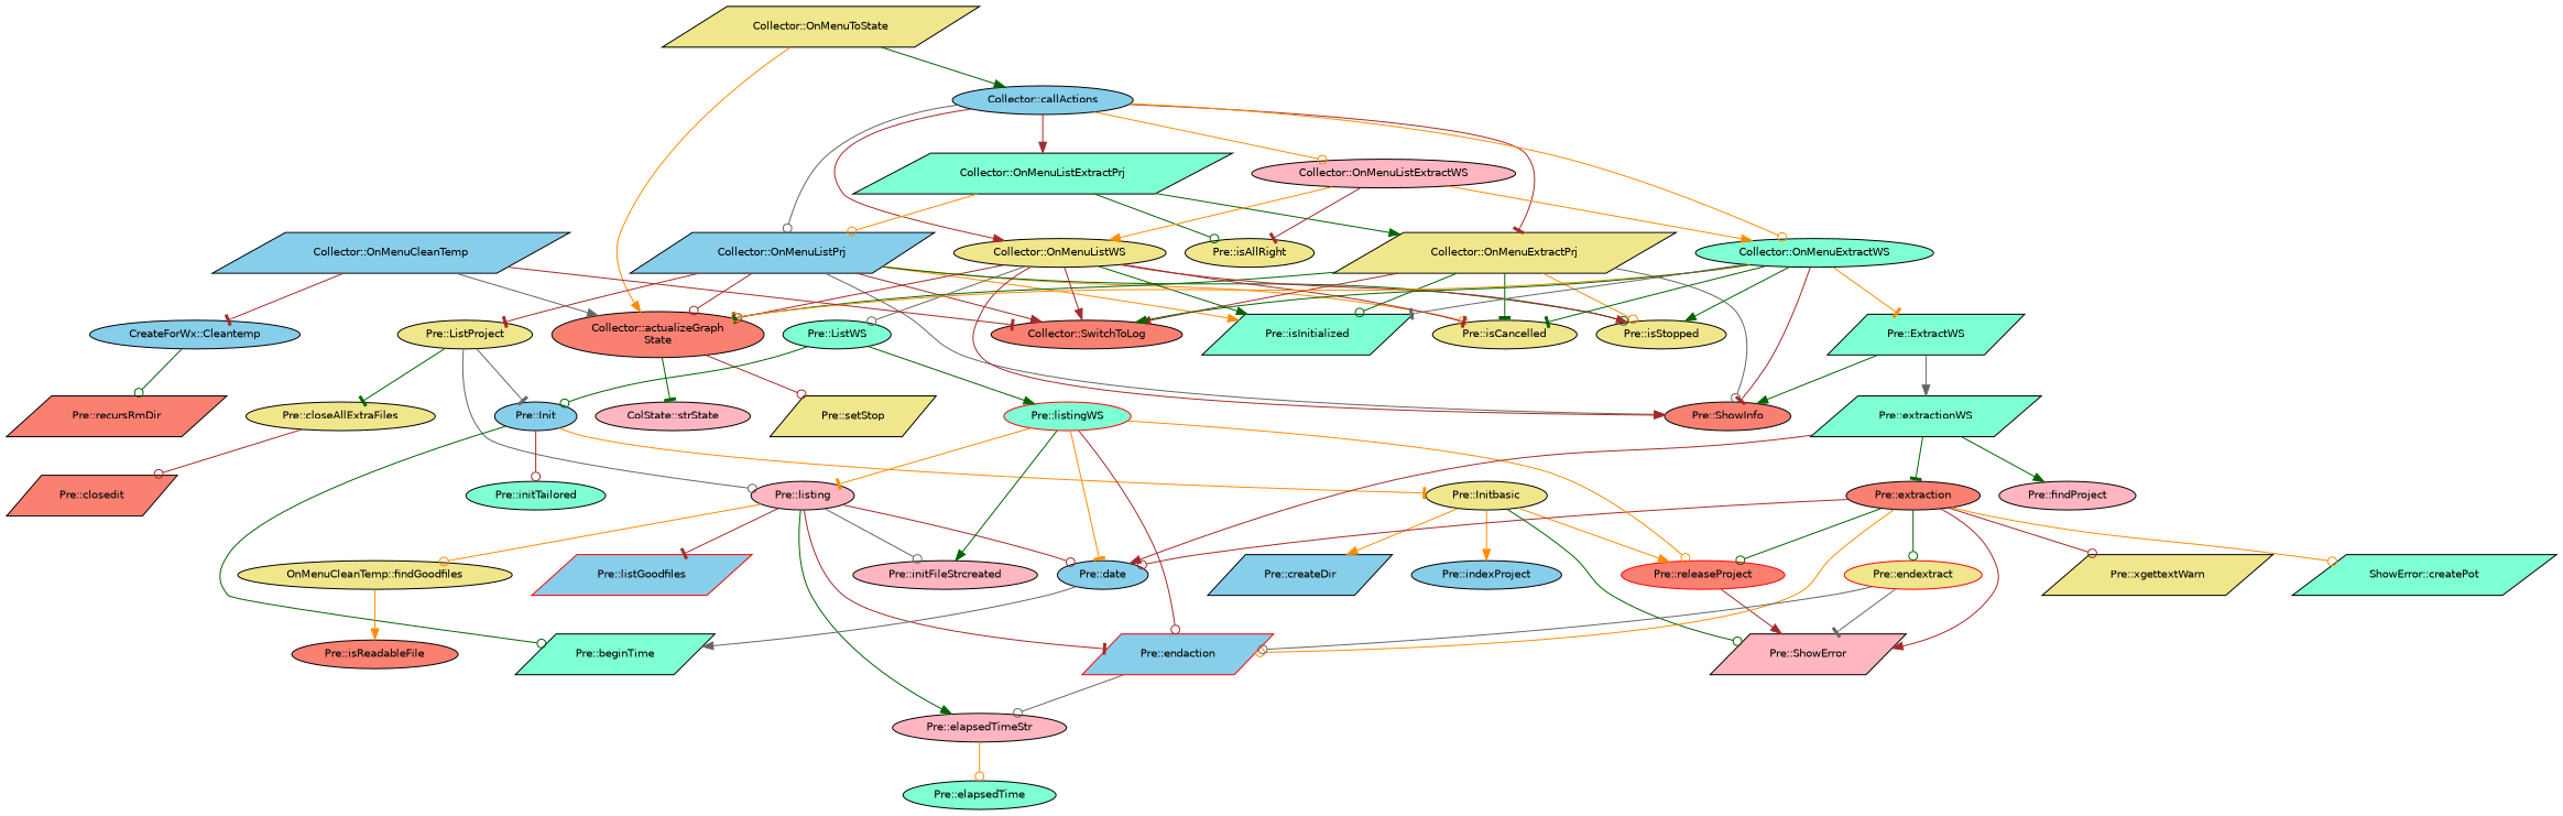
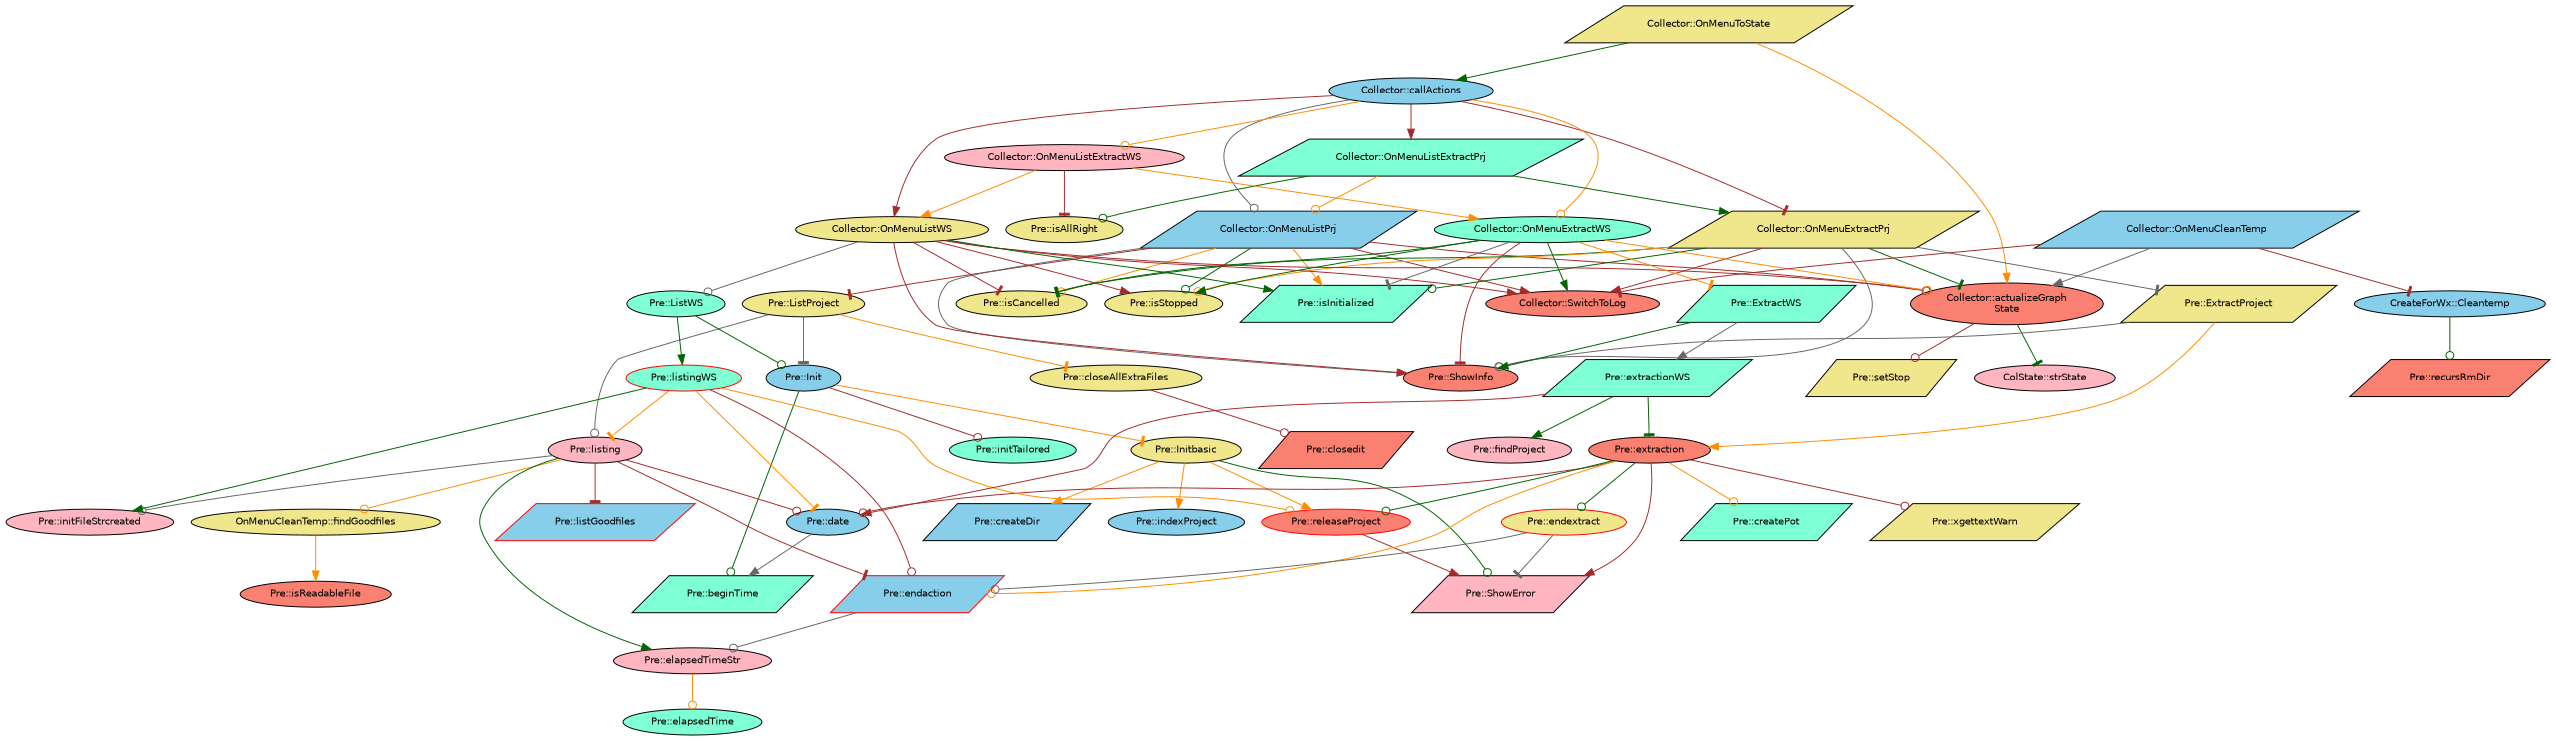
  digraph {
    rankdir=TB
    node [color=black fillcolor=khaki fontname=Helvetica fontsize=10 shape=ellipse style=filled]
    edge [arrowhead=odot color=brown fontname=Helvetica fontsize=10 labelfontname=Helvetica labelfontsize=10 style=solid]
    n1 [fontcolor=black height=0.2 label="Collector::OnMenuToState" shape=parallelogram width=0.4]
    n2 [fillcolor=salmon height=0.2 label="Collector::actualizeGraph\lState" width=0.4]
    n3 [fillcolor=skyblue height=0.2 label="Collector::callActions" width=0.4]
    n4 [fillcolor=lightpink height=0.2 label="ColState::strState" width=0.4]
    n5 [height=0.2 label="Pre::setStop" shape=parallelogram width=0.4]
    n6 [fillcolor=skyblue height=0.2 label="Collector::OnMenuListPrj" shape=parallelogram width=0.4]
    n7 [height=0.2 label="Collector::OnMenuExtractPrj" shape=parallelogram width=0.4]
    n8 [fillcolor=aquamarine height=0.2 label="Collector::OnMenuListExtractPrj" shape=parallelogram width=0.4]
    n9 [height=0.2 label="Collector::OnMenuListWS" width=0.4]
    n10 [fillcolor=aquamarine height=0.2 label="Collector::OnMenuExtractWS" width=0.4]
    n11 [fillcolor=lightpink height=0.2 label="Collector::OnMenuListExtractWS" width=0.4]
    n12 [fillcolor=skyblue height=0.2 label="Collector::OnMenuCleanTemp" shape=parallelogram width=0.4]
    n13 [fillcolor=salmon height=0.2 label="Collector::SwitchToLog" width=0.4]
    n14 [fillcolor=skyblue height=0.2 label="CreateForWx::Cleantemp" width=0.4]
    n15 [height=0.2 label="Pre::ListProject" width=0.4]
    n16 [fillcolor=aquamarine height=0.2 label="Pre::isInitialized" shape=parallelogram width=0.4]
    n17 [height=0.2 label="Pre::isCancelled" width=0.4]
    n18 [height=0.2 label="Pre::isStopped" width=0.4]
    n19 [fillcolor=salmon height=0.2 label="Pre::ShowInfo" width=0.4]
+   n20 [height=0.2 label="Pre::ExtractProject" shape=parallelogram width=0.4]
    n21 [height=0.2 label="Pre::isAllRight" width=0.4]
    n22 [fillcolor=aquamarine height=0.2 label="Pre::ListWS" width=0.4]
    n23 [fillcolor=aquamarine height=0.2 label="Pre::ExtractWS" shape=parallelogram width=0.4]
    n24 [fillcolor=salmon height=0.2 label="Pre::recursRmDir" shape=parallelogram width=0.4]
    n25 [fillcolor=skyblue height=0.2 label="Pre::Init" width=0.4]
    n26 [height=0.2 label="Pre::closeAllExtraFiles" width=0.4]
    n27 [fillcolor=lightpink height=0.2 label="Pre::listing" width=0.4]
    n28 [height=0.2 label="Pre::Initbasic" width=0.4]
    n29 [fillcolor=aquamarine height=0.2 label="Pre::initTailored" width=0.4]
    n30 [fillcolor=aquamarine height=0.2 label="Pre::beginTime" shape=parallelogram width=0.4]
    n31 [fillcolor=salmon height=0.2 label="Pre::closedit" shape=parallelogram width=0.4]
    n32 [fillcolor=lightpink height=0.2 label="Pre::initFileStrcreated" width=0.4]
    n33 [fillcolor=skyblue height=0.2 label="Pre::date" width=0.4]
    n34 [height=0.2 label="OnMenuCleanTemp::findGoodfiles" width=0.4]
    n35 [fillcolor=lightpink height=0.2 label="Pre::elapsedTimeStr" width=0.4]
    n36 [color=red fillcolor=skyblue height=0.2 label="Pre::listGoodfiles" shape=parallelogram width=0.4]
    n37 [color=red fillcolor=skyblue height=0.2 label="Pre::endaction" shape=parallelogram width=0.4]
    n38 [fillcolor=lightpink height=0.2 label="Pre::ShowError" shape=parallelogram width=0.4]
    n39 [fillcolor=skyblue height=0.2 label="Pre::indexProject" width=0.4]
    n40 [color=red fillcolor=salmon height=0.2 label="Pre::releaseProject" width=0.4]
    n41 [fillcolor=skyblue height=0.2 label="Pre::createDir" shape=parallelogram width=0.4]
    n42 [fillcolor=salmon height=0.2 label="Pre::isReadableFile" width=0.4]
    n43 [fillcolor=aquamarine height=0.2 label="Pre::elapsedTime" width=0.4]
    n44 [fillcolor=salmon height=0.2 label="Pre::extraction" width=0.4]
-   n45 [fillcolor=aquamarine height=0.2 label="ShowError::createPot" shape=parallelogram width=0.4]
+   n45 [fillcolor=aquamarine height=0.2 label="Pre::createPot" shape=parallelogram width=0.4]
    n46 [height=0.2 label="Pre::xgettextWarn" shape=parallelogram width=0.4]
    n47 [color=red height=0.2 label="Pre::endextract" width=0.4]
    n48 [color=red fillcolor=aquamarine height=0.2 label="Pre::listingWS" width=0.4]
    n49 [fillcolor=aquamarine height=0.2 label="Pre::extractionWS" shape=parallelogram width=0.4]
    n50 [fillcolor=lightpink height=0.2 label="Pre::findProject" width=0.4]
    n1 -> n2 [arrowhead=normal color=darkorange]
    n1 -> n3 [arrowhead=normal color=darkgreen]
    n2 -> n4 [arrowhead=tee color=darkgreen]
    n2 -> n5
    n3 -> n6 [color=gray40]
    n3 -> n7 [arrowhead=tee]
    n3 -> n8 [arrowhead=normal]
    n3 -> n9 [arrowhead=normal]
    n3 -> n10 [color=darkorange]
    n3 -> n11 [color=darkorange]
    n6 -> n2
    n6 -> n13 [arrowhead=normal]
    n6 -> n15 [arrowhead=tee]
    n6 -> n16 [arrowhead=normal color=darkorange]
    n6 -> n17 [color=darkorange]
    n6 -> n18 [color=darkgreen]
    n6 -> n19 [arrowhead=normal color=gray40]
    n7 -> n2 [arrowhead=tee color=darkgreen]
    n7 -> n13 [arrowhead=normal]
    n7 -> n16 [color=darkgreen]
    n7 -> n17 [arrowhead=tee color=darkgreen]
    n7 -> n18 [color=darkorange]
    n7 -> n19 [color=gray40]
+   n7 -> n20 [arrowhead=tee color=gray40]
    n8 -> n6 [color=darkorange]
    n8 -> n7 [arrowhead=normal color=darkgreen]
    n8 -> n21 [color=darkgreen]
    n9 -> n2
    n9 -> n13 [arrowhead=normal]
    n9 -> n16 [arrowhead=normal color=darkgreen]
    n9 -> n17 [arrowhead=tee]
    n9 -> n18 [arrowhead=normal]
    n9 -> n19 [arrowhead=normal]
    n9 -> n22 [color=gray40]
    n10 -> n2 [color=darkorange]
    n10 -> n13 [arrowhead=normal color=darkgreen]
    n10 -> n16 [arrowhead=tee color=gray40]
    n10 -> n17 [arrowhead=tee color=darkgreen]
    n10 -> n18 [arrowhead=normal color=darkgreen]
    n10 -> n19 [arrowhead=tee]
    n10 -> n23 [arrowhead=tee color=darkorange]
    n11 -> n9 [arrowhead=normal color=darkorange]
    n11 -> n10 [arrowhead=normal color=darkorange]
    n11 -> n21 [arrowhead=tee]
    n12 -> n2 [arrowhead=normal color=gray40]
    n12 -> n13 [arrowhead=tee]
    n12 -> n14 [arrowhead=tee]
    n14 -> n24 [color=darkgreen]
    n15 -> n25 [arrowhead=tee color=gray40]
-   n15 -> n26 [arrowhead=tee color=darkgreen]
+   n15 -> n26 [arrowhead=tee color=darkorange]
    n15 -> n27 [color=gray40]
+   n20 -> n19 [color=gray40]
+   n20 -> n44 [arrowhead=normal color=darkorange]
    n22 -> n25 [color=darkgreen]
    n22 -> n48 [arrowhead=normal color=darkgreen]
    n23 -> n19 [arrowhead=normal color=darkgreen]
    n23 -> n49 [arrowhead=normal color=gray40]
    n25 -> n28 [arrowhead=tee color=darkorange]
    n25 -> n29
    n25 -> n30 [color=darkgreen]
    n26 -> n31
    n27 -> n32 [color=gray40]
    n27 -> n33
    n27 -> n34 [color=darkorange]
    n27 -> n35 [arrowhead=normal color=darkgreen]
    n27 -> n36 [arrowhead=tee]
    n27 -> n37 [arrowhead=tee]
    n28 -> n38 [color=darkgreen]
    n28 -> n39 [arrowhead=normal color=darkorange]
    n28 -> n40 [arrowhead=normal color=darkorange]
    n28 -> n41 [arrowhead=normal color=darkorange]
    n33 -> n30 [arrowhead=normal color=gray40]
    n34 -> n42 [arrowhead=normal color=darkorange]
    n35 -> n43 [color=darkorange]
    n37 -> n35 [color=gray40]
    n40 -> n38 [arrowhead=normal]
    n44 -> n33
    n44 -> n37 [color=darkorange]
    n44 -> n38 [arrowhead=normal]
    n44 -> n40 [color=darkgreen]
    n44 -> n45 [color=darkorange]
    n44 -> n46
    n44 -> n47 [color=darkgreen]
    n47 -> n37 [color=gray40]
    n47 -> n38 [arrowhead=tee color=gray40]
    n48 -> n27 [arrowhead=tee color=darkorange]
    n48 -> n32 [arrowhead=normal color=darkgreen]
    n48 -> n33 [arrowhead=tee color=darkorange]
    n48 -> n37
    n48 -> n40 [color=darkorange]
    n49 -> n33 [arrowhead=normal]
    n49 -> n44 [arrowhead=tee color=darkgreen]
    n49 -> n50 [arrowhead=normal color=darkgreen]
  }
